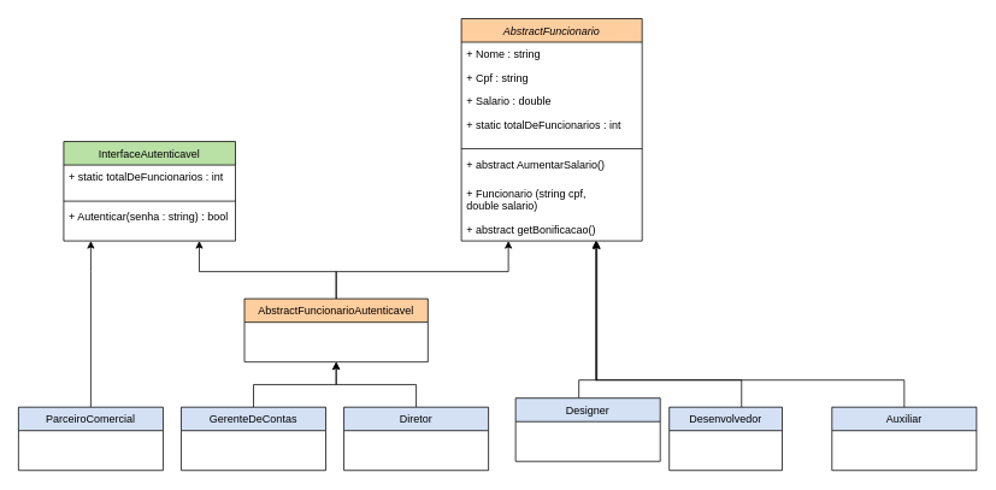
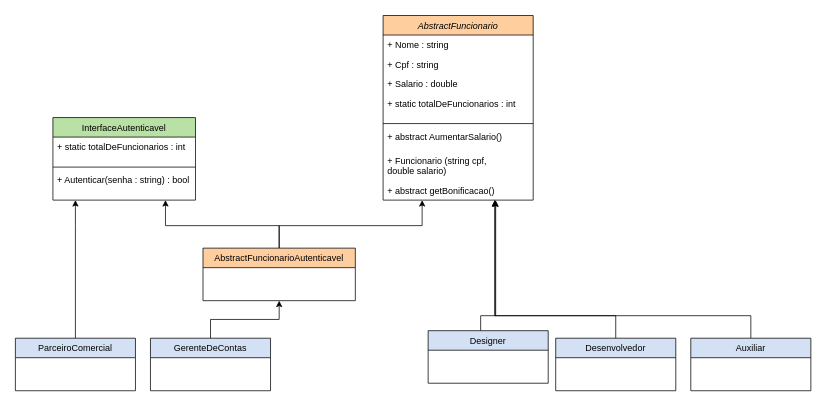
  <mxCell id="0" />
  <mxCell id="1" parent="0" />
  <mxCell id="2" value="AbstractFuncionario" style="swimlane;fontStyle=2;align=center;verticalAlign=top;childLayout=stackLayout;horizontal=1;startSize=26;horizontalStack=0;resizeParent=1;resizeLast=0;collapsible=1;marginBottom=0;rounded=0;shadow=0;strokeWidth=1;fillColor=#FFCE9F;" vertex="1" parent="1"><mxGeometry x="510" y="20" width="200" height="246" as="geometry"><mxRectangle x="230" y="140" width="160" height="26" as="alternateBounds" /></mxGeometry></mxCell>
  <mxCell id="3" value="+ Nome : string" style="text;align=left;verticalAlign=top;spacingLeft=4;spacingRight=4;overflow=hidden;rotatable=0;points=[[0,0.5],[1,0.5]];portConstraint=eastwest;" vertex="1" parent="2"><mxGeometry y="26" width="200" height="26" as="geometry" /></mxCell>
  <mxCell id="4" value="+ Cpf : string" style="text;align=left;verticalAlign=top;spacingLeft=4;spacingRight=4;overflow=hidden;rotatable=0;points=[[0,0.5],[1,0.5]];portConstraint=eastwest;rounded=0;shadow=0;html=0;" vertex="1" parent="2"><mxGeometry y="52" width="200" height="26" as="geometry" /></mxCell>
  <mxCell id="5" value="+ Salario : double" style="text;align=left;verticalAlign=top;spacingLeft=4;spacingRight=4;overflow=hidden;rotatable=0;points=[[0,0.5],[1,0.5]];portConstraint=eastwest;rounded=0;shadow=0;html=0;" vertex="1" parent="2"><mxGeometry y="78" width="200" height="26" as="geometry" /></mxCell>
  <mxCell id="6" value="+ static totalDeFuncionarios : int" style="text;align=left;verticalAlign=top;spacingLeft=4;spacingRight=4;overflow=hidden;rotatable=0;points=[[0,0.5],[1,0.5]];portConstraint=eastwest;rounded=0;shadow=0;html=0;" vertex="1" parent="2"><mxGeometry y="104" width="200" height="36" as="geometry" /></mxCell>
  <mxCell id="7" value="" style="line;html=1;strokeWidth=1;align=left;verticalAlign=middle;spacingTop=-1;spacingLeft=3;spacingRight=3;rotatable=0;labelPosition=right;points=[];portConstraint=eastwest;" vertex="1" parent="2"><mxGeometry y="140" width="200" height="8" as="geometry" /></mxCell>
  <mxCell id="8" value="+ abstract AumentarSalario()" style="text;align=left;verticalAlign=top;spacingLeft=4;spacingRight=4;overflow=hidden;rotatable=0;points=[[0,0.5],[1,0.5]];portConstraint=eastwest;" vertex="1" parent="2"><mxGeometry y="148" width="200" height="32" as="geometry" /></mxCell>
  <mxCell id="9" value="+ Funcionario (string cpf, &#10;double salario)" style="text;align=left;verticalAlign=top;spacingLeft=4;spacingRight=4;overflow=hidden;rotatable=0;points=[[0,0.5],[1,0.5]];portConstraint=eastwest;" vertex="1" parent="2"><mxGeometry y="180" width="200" height="40" as="geometry" /></mxCell>
  <mxCell id="10" value="+ abstract getBonificacao()" style="text;align=left;verticalAlign=top;spacingLeft=4;spacingRight=4;overflow=hidden;rotatable=0;points=[[0,0.5],[1,0.5]];portConstraint=eastwest;" vertex="1" parent="2"><mxGeometry y="220" width="200" height="26" as="geometry" /></mxCell>
  <mxCell id="11" style="edgeStyle=orthogonalEdgeStyle;rounded=0;orthogonalLoop=1;jettySize=auto;html=1;entryX=0.5;entryY=1;entryDx=0;entryDy=0;" edge="1" parent="1" source="12" target="27"><mxGeometry relative="1" as="geometry" /></mxCell>
  <mxCell id="12" value="GerenteDeContas" style="swimlane;fontStyle=0;align=center;verticalAlign=top;childLayout=stackLayout;horizontal=1;startSize=26;horizontalStack=0;resizeParent=1;resizeLast=0;collapsible=1;marginBottom=0;rounded=0;shadow=0;strokeWidth=1;fillColor=#D4E1F5;" vertex="1" parent="1"><mxGeometry x="200" y="450" width="160" height="70" as="geometry"><mxRectangle x="340" y="380" width="170" height="26" as="alternateBounds" /></mxGeometry></mxCell>
- <mxCell id="13" style="edgeStyle=orthogonalEdgeStyle;rounded=0;orthogonalLoop=1;jettySize=auto;html=1;entryX=0.5;entryY=1;entryDx=0;entryDy=0;" edge="1" parent="1" source="14" target="27"><mxGeometry relative="1" as="geometry" /></mxCell>
- <mxCell id="14" value="Diretor" style="swimlane;fontStyle=0;align=center;verticalAlign=top;childLayout=stackLayout;horizontal=1;startSize=26;horizontalStack=0;resizeParent=1;resizeLast=0;collapsible=1;marginBottom=0;rounded=0;shadow=0;strokeWidth=1;fillColor=#D4E1F5;" vertex="1" parent="1"><mxGeometry x="380" y="450" width="160" height="70" as="geometry"><mxRectangle x="340" y="380" width="170" height="26" as="alternateBounds" /></mxGeometry></mxCell>
  <mxCell id="15" style="edgeStyle=orthogonalEdgeStyle;rounded=0;orthogonalLoop=1;jettySize=auto;html=1;entryX=0.745;entryY=0.981;entryDx=0;entryDy=0;entryPerimeter=0;" edge="1" parent="1" source="16" target="10"><mxGeometry relative="1" as="geometry"><Array as="points"><mxPoint x="1000" y="420" /><mxPoint x="659" y="420" /></Array></mxGeometry></mxCell>
  <mxCell id="16" value="Auxiliar" style="swimlane;fontStyle=0;align=center;verticalAlign=top;childLayout=stackLayout;horizontal=1;startSize=26;horizontalStack=0;resizeParent=1;resizeLast=0;collapsible=1;marginBottom=0;rounded=0;shadow=0;strokeWidth=1;fillColor=#D4E1F5;" vertex="1" parent="1"><mxGeometry x="920" y="450" width="160" height="70" as="geometry"><mxRectangle x="340" y="380" width="170" height="26" as="alternateBounds" /></mxGeometry></mxCell>
  <mxCell id="17" style="edgeStyle=orthogonalEdgeStyle;rounded=0;orthogonalLoop=1;jettySize=auto;html=1;entryX=0.745;entryY=1.013;entryDx=0;entryDy=0;entryPerimeter=0;" edge="1" parent="1" source="18" target="10"><mxGeometry relative="1" as="geometry"><Array as="points"><mxPoint x="820" y="420" /><mxPoint x="659" y="420" /></Array></mxGeometry></mxCell>
- <mxCell id="18" value="Desenvolvedor" style="swimlane;fontStyle=0;align=center;verticalAlign=top;childLayout=stackLayout;horizontal=1;startSize=26;horizontalStack=0;resizeParent=1;resizeLast=0;collapsible=1;marginBottom=0;rounded=0;shadow=0;strokeWidth=1;fillColor=#D4E1F5;" vertex="1" parent="1"><mxGeometry x="740" y="450" width="125" height="70" as="geometry"><mxRectangle x="340" y="380" width="170" height="26" as="alternateBounds" /></mxGeometry></mxCell>
+ <mxCell id="18" value="Desenvolvedor" style="swimlane;fontStyle=0;align=center;verticalAlign=top;childLayout=stackLayout;horizontal=1;startSize=26;horizontalStack=0;resizeParent=1;resizeLast=0;collapsible=1;marginBottom=0;rounded=0;shadow=0;strokeWidth=1;fillColor=#D4E1F5;" vertex="1" parent="1"><mxGeometry x="740" y="450" width="160" height="70" as="geometry"><mxRectangle x="340" y="380" width="170" height="26" as="alternateBounds" /></mxGeometry></mxCell>
  <mxCell id="19" style="edgeStyle=orthogonalEdgeStyle;rounded=0;orthogonalLoop=1;jettySize=auto;html=1;entryX=0.75;entryY=1.013;entryDx=0;entryDy=0;entryPerimeter=0;" edge="1" parent="1" source="20" target="10"><mxGeometry relative="1" as="geometry"><Array as="points"><mxPoint x="640" y="420" /><mxPoint x="660" y="420" /></Array></mxGeometry></mxCell>
  <mxCell id="20" value="Designer" style="swimlane;fontStyle=0;align=center;verticalAlign=top;childLayout=stackLayout;horizontal=1;startSize=26;horizontalStack=0;resizeParent=1;resizeLast=0;collapsible=1;marginBottom=0;rounded=0;shadow=0;strokeWidth=1;fillColor=#D4E1F5;" vertex="1" parent="1"><mxGeometry x="570" y="440" width="160" height="70" as="geometry"><mxRectangle x="340" y="380" width="170" height="26" as="alternateBounds" /></mxGeometry></mxCell>
  <mxCell id="21" value="InterfaceAutenticavel" style="swimlane;fontStyle=0;align=center;verticalAlign=top;childLayout=stackLayout;horizontal=1;startSize=26;horizontalStack=0;resizeParent=1;resizeLast=0;collapsible=1;marginBottom=0;rounded=0;shadow=0;strokeWidth=1;fillColor=#B9E0A5;" vertex="1" parent="1"><mxGeometry x="70" y="156" width="190" height="110" as="geometry"><mxRectangle x="340" y="380" width="170" height="26" as="alternateBounds" /></mxGeometry></mxCell>
  <mxCell id="22" value="+ static totalDeFuncionarios : int" style="text;align=left;verticalAlign=top;spacingLeft=4;spacingRight=4;overflow=hidden;rotatable=0;points=[[0,0.5],[1,0.5]];portConstraint=eastwest;rounded=0;shadow=0;html=0;" vertex="1" parent="21"><mxGeometry y="26" width="190" height="36" as="geometry" /></mxCell>
  <mxCell id="23" value="" style="line;html=1;strokeWidth=1;align=left;verticalAlign=middle;spacingTop=-1;spacingLeft=3;spacingRight=3;rotatable=0;labelPosition=right;points=[];portConstraint=eastwest;" vertex="1" parent="21"><mxGeometry y="62" width="190" height="8" as="geometry" /></mxCell>
  <mxCell id="24" value="+ Autenticar(senha : string) : bool" style="text;align=left;verticalAlign=top;spacingLeft=4;spacingRight=4;overflow=hidden;rotatable=0;points=[[0,0.5],[1,0.5]];portConstraint=eastwest;" vertex="1" parent="21"><mxGeometry y="70" width="190" height="40" as="geometry" /></mxCell>
  <mxCell id="25" style="edgeStyle=orthogonalEdgeStyle;rounded=0;orthogonalLoop=1;jettySize=auto;html=1;" edge="1" parent="1" source="27" target="24"><mxGeometry relative="1" as="geometry"><mxPoint x="860" y="220" as="targetPoint" /><Array as="points"><mxPoint x="372" y="300" /><mxPoint x="220" y="300" /></Array></mxGeometry></mxCell>
  <mxCell id="26" style="edgeStyle=orthogonalEdgeStyle;rounded=0;orthogonalLoop=1;jettySize=auto;html=1;" edge="1" parent="1" source="27" target="10"><mxGeometry relative="1" as="geometry"><Array as="points"><mxPoint x="372" y="300" /><mxPoint x="562" y="300" /></Array></mxGeometry></mxCell>
  <mxCell id="27" value="AbstractFuncionarioAutenticavel" style="swimlane;fontStyle=0;align=center;verticalAlign=top;childLayout=stackLayout;horizontal=1;startSize=26;horizontalStack=0;resizeParent=1;resizeLast=0;collapsible=1;marginBottom=0;rounded=0;shadow=0;strokeWidth=1;fillColor=#FFCE9F;" vertex="1" parent="1"><mxGeometry x="270" y="330" width="203" height="70" as="geometry"><mxRectangle x="340" y="380" width="170" height="26" as="alternateBounds" /></mxGeometry></mxCell>
  <mxCell id="28" style="edgeStyle=orthogonalEdgeStyle;rounded=0;orthogonalLoop=1;jettySize=auto;html=1;" edge="1" parent="1" source="29" target="24"><mxGeometry relative="1" as="geometry"><mxPoint x="280" y="266" as="targetPoint" /><Array as="points"><mxPoint x="100" y="300" /><mxPoint x="100" y="300" /></Array></mxGeometry></mxCell>
  <mxCell id="29" value="ParceiroComercial" style="swimlane;fontStyle=0;align=center;verticalAlign=top;childLayout=stackLayout;horizontal=1;startSize=26;horizontalStack=0;resizeParent=1;resizeLast=0;collapsible=1;marginBottom=0;rounded=0;shadow=0;strokeWidth=1;fillColor=#D4E1F5;" vertex="1" parent="1"><mxGeometry x="20" y="450" width="160" height="70" as="geometry"><mxRectangle x="340" y="380" width="170" height="26" as="alternateBounds" /></mxGeometry></mxCell>
